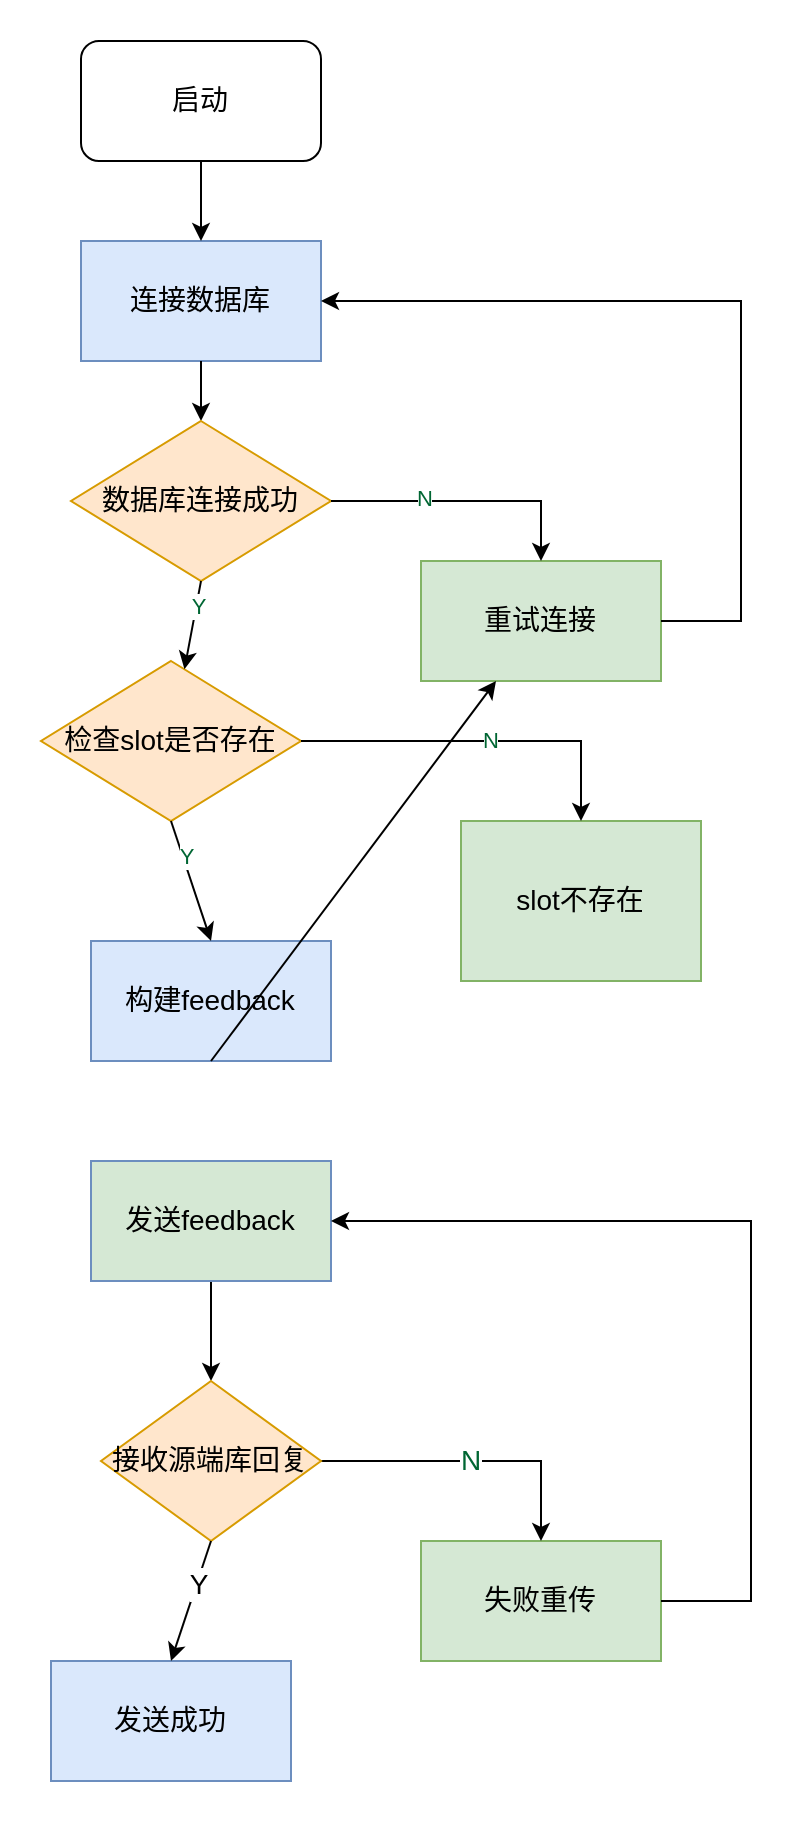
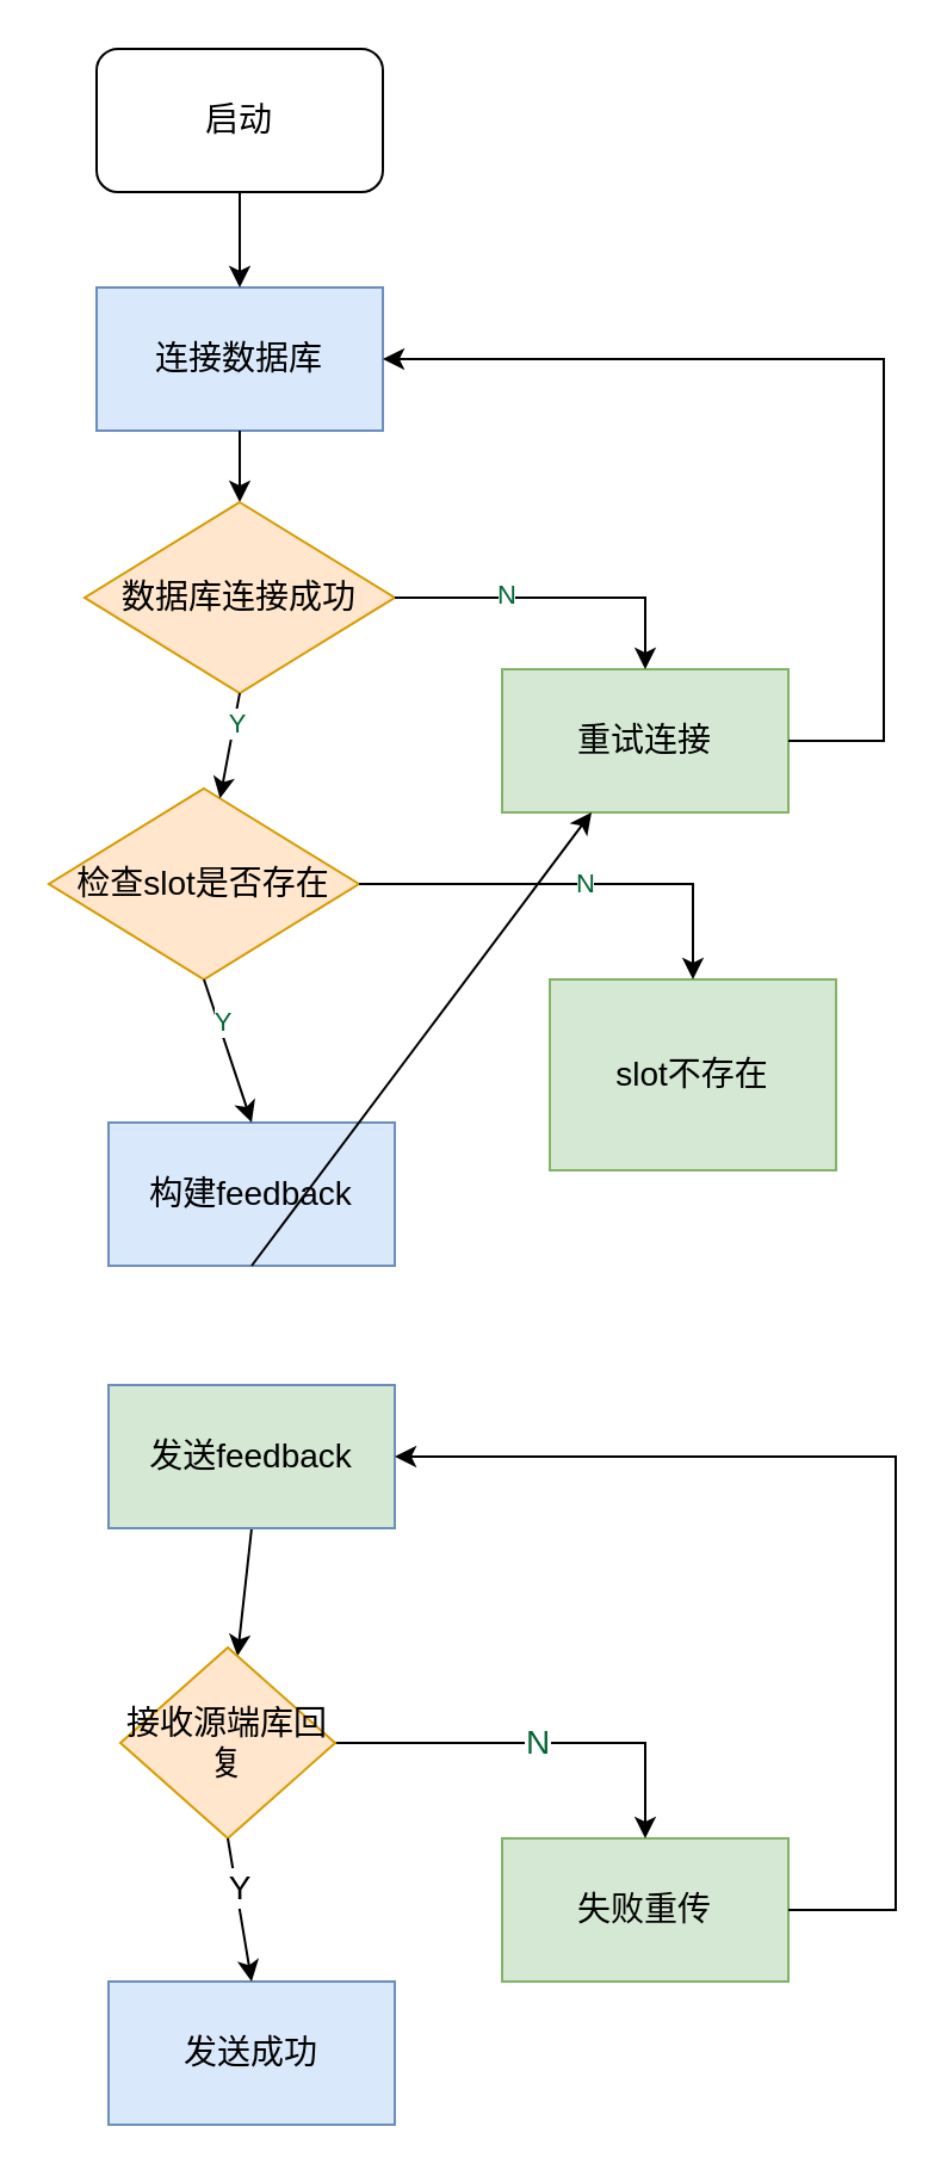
  <mxCell id="0" />
  <mxCell id="1" parent="0" />
  <mxCell id="2" value="&lt;font style=&quot;font-size: 14px&quot;&gt;构建feedback&lt;/font&gt;" style="rounded=0;whiteSpace=wrap;html=1;fillColor=#dae8fc;strokeColor=#6c8ebf;" parent="1" vertex="1"><mxGeometry x="45" y="470" width="120" height="60" as="geometry" /></mxCell>
  <mxCell id="3" value="&lt;font style=&quot;font-size: 14px&quot;&gt;连接数据库&lt;/font&gt;" style="rounded=0;whiteSpace=wrap;html=1;fillColor=#dae8fc;strokeColor=#6c8ebf;" parent="1" vertex="1"><mxGeometry x="40" y="120" width="120" height="60" as="geometry" /></mxCell>
  <mxCell id="4" value="&lt;font style=&quot;font-size: 14px&quot;&gt;检查slot是否存在&lt;/font&gt;" style="rhombus;whiteSpace=wrap;html=1;fillColor=#ffe6cc;strokeColor=#d79b00;" parent="1" vertex="1"><mxGeometry x="20" y="330" width="130" height="80" as="geometry" /></mxCell>
  <mxCell id="5" value="" style="endArrow=classic;html=1;rounded=0;fontColor=#006633;exitX=0.5;exitY=1;exitDx=0;exitDy=0;entryX=0.5;entryY=0;entryDx=0;entryDy=0;" parent="1" source="3" edge="1"><mxGeometry width="50" height="50" relative="1" as="geometry"><mxPoint x="190" y="230" as="sourcePoint" /><mxPoint x="100" y="210" as="targetPoint" /></mxGeometry></mxCell>
  <mxCell id="6" value="" style="endArrow=classic;html=1;rounded=0;fontColor=#006633;exitX=0.5;exitY=1;exitDx=0;exitDy=0;entryX=0.5;entryY=0;entryDx=0;entryDy=0;" parent="1" source="4" target="2" edge="1"><mxGeometry width="50" height="50" relative="1" as="geometry"><mxPoint x="280" y="310" as="sourcePoint" /><mxPoint x="105" y="460" as="targetPoint" /></mxGeometry></mxCell>
  <mxCell id="7" value="Y" style="edgeLabel;html=1;align=center;verticalAlign=middle;resizable=0;points=[];fontColor=#006633;" parent="6" vertex="1" connectable="0"><mxGeometry x="-0.4" y="2" relative="1" as="geometry"><mxPoint as="offset" /></mxGeometry></mxCell>
  <mxCell id="8" value="&lt;font color=&quot;#000000&quot; style=&quot;font-size: 14px&quot;&gt;slot不存在&lt;/font&gt;" style="rounded=0;whiteSpace=wrap;html=1;fillColor=#d5e8d4;strokeColor=#82b366;" parent="1" vertex="1"><mxGeometry x="230" y="410" width="120" height="80" as="geometry" /></mxCell>
  <mxCell id="9" value="" style="endArrow=classic;html=1;rounded=0;fontColor=#006633;entryX=0.5;entryY=0;entryDx=0;entryDy=0;exitX=1;exitY=0.5;exitDx=0;exitDy=0;" parent="1" source="4" target="8" edge="1"><mxGeometry width="50" height="50" relative="1" as="geometry"><mxPoint x="170" y="230" as="sourcePoint" /><mxPoint x="280" y="200" as="targetPoint" /><Array as="points"><mxPoint x="290" y="370" /></Array></mxGeometry></mxCell>
  <mxCell id="10" value="N" style="edgeLabel;html=1;align=center;verticalAlign=middle;resizable=0;points=[];fontColor=#006633;" parent="9" vertex="1" connectable="0"><mxGeometry x="0.04" y="1" relative="1" as="geometry"><mxPoint as="offset" /></mxGeometry></mxCell>
  <mxCell id="11" value="&lt;font style=&quot;font-size: 14px&quot;&gt;数据库连接成功&lt;/font&gt;" style="rhombus;whiteSpace=wrap;html=1;fillColor=#ffe6cc;strokeColor=#d79b00;" parent="1" vertex="1"><mxGeometry x="35" y="210" width="130" height="80" as="geometry" /></mxCell>
  <mxCell id="12" value="" style="endArrow=classic;html=1;rounded=0;fontColor=#006633;exitX=0.5;exitY=1;exitDx=0;exitDy=0;" parent="1" source="11" target="4" edge="1"><mxGeometry width="50" height="50" relative="1" as="geometry"><mxPoint x="280" y="250" as="sourcePoint" /><mxPoint x="330" y="200" as="targetPoint" /></mxGeometry></mxCell>
  <mxCell id="13" value="Y" style="edgeLabel;html=1;align=center;verticalAlign=middle;resizable=0;points=[];fontColor=#006633;" parent="12" vertex="1" connectable="0"><mxGeometry x="-0.418" y="1" relative="1" as="geometry"><mxPoint as="offset" /></mxGeometry></mxCell>
  <mxCell id="14" value="&lt;font color=&quot;#000000&quot; style=&quot;font-size: 14px&quot;&gt;重试连接&lt;/font&gt;" style="rounded=0;whiteSpace=wrap;html=1;fillColor=#d5e8d4;strokeColor=#82b366;" parent="1" vertex="1"><mxGeometry x="210" y="280" width="120" height="60" as="geometry" /></mxCell>
  <mxCell id="15" value="" style="endArrow=classic;html=1;rounded=0;fontColor=#006633;exitX=1;exitY=0.5;exitDx=0;exitDy=0;entryX=0.5;entryY=0;entryDx=0;entryDy=0;" parent="1" source="11" target="14" edge="1"><mxGeometry width="50" height="50" relative="1" as="geometry"><mxPoint x="210" y="250" as="sourcePoint" /><mxPoint x="260" y="200" as="targetPoint" /><Array as="points"><mxPoint x="270" y="250" /></Array></mxGeometry></mxCell>
  <mxCell id="16" value="N" style="edgeLabel;html=1;align=center;verticalAlign=middle;resizable=0;points=[];fontColor=#006633;" parent="15" vertex="1" connectable="0"><mxGeometry x="-0.321" y="2" relative="1" as="geometry"><mxPoint as="offset" /></mxGeometry></mxCell>
  <mxCell id="17" value="&lt;font style=&quot;font-size: 14px&quot;&gt;失败重传&lt;/font&gt;" style="rounded=0;whiteSpace=wrap;html=1;fillColor=#d5e8d4;strokeColor=#82b366;" parent="1" vertex="1"><mxGeometry x="210" y="770" width="120" height="60" as="geometry" /></mxCell>
  <mxCell id="18" value="" style="endArrow=classic;html=1;rounded=0;fontColor=#006633;exitX=0.5;exitY=1;exitDx=0;exitDy=0;" parent="1" source="2" edge="1" target="14"><mxGeometry width="50" height="50" relative="1" as="geometry"><mxPoint x="225" y="620" as="sourcePoint" /><mxPoint x="110" y="610" as="targetPoint" /></mxGeometry></mxCell>
  <mxCell id="19" value="&lt;font style=&quot;font-size: 14px&quot;&gt;&lt;font color=&quot;#000000&quot;&gt;启动&lt;/font&gt;&lt;br&gt;&lt;/font&gt;" style="rounded=1;whiteSpace=wrap;html=1;fontColor=#006633;" parent="1" vertex="1"><mxGeometry x="40" y="20" width="120" height="60" as="geometry" /></mxCell>
  <mxCell id="20" value="" style="endArrow=classic;html=1;rounded=0;fontColor=#006633;exitX=0.5;exitY=1;exitDx=0;exitDy=0;entryX=0.5;entryY=0;entryDx=0;entryDy=0;" parent="1" source="19" target="3" edge="1"><mxGeometry width="50" height="50" relative="1" as="geometry"><mxPoint x="280" y="120" as="sourcePoint" /><mxPoint x="330" y="70" as="targetPoint" /></mxGeometry></mxCell>
  <mxCell id="21" value="N" style="endArrow=classic;html=1;rounded=0;fontSize=14;fontColor=#006633;entryX=0.5;entryY=0;entryDx=0;entryDy=0;exitX=1;exitY=0.5;exitDx=0;exitDy=0;" parent="1" source="25" target="17" edge="1"><mxGeometry width="50" height="50" relative="1" as="geometry"><mxPoint x="215" y="643" as="sourcePoint" /><mxPoint x="105" y="540" as="targetPoint" /><Array as="points"><mxPoint x="270" y="730" /></Array></mxGeometry></mxCell>
- <mxCell id="22" value="&lt;font style=&quot;font-size: 14px&quot;&gt;发送成功&lt;/font&gt;" style="rounded=0;whiteSpace=wrap;html=1;fillColor=#dae8fc;strokeColor=#6c8ebf;" parent="1" vertex="1"><mxGeometry x="25" y="830" width="120" height="60" as="geometry" /></mxCell>
+ <mxCell id="22" value="&lt;font style=&quot;font-size: 14px&quot;&gt;发送成功&lt;/font&gt;" style="rounded=0;whiteSpace=wrap;html=1;fillColor=#dae8fc;strokeColor=#6c8ebf;" parent="1" vertex="1"><mxGeometry x="45" y="830" width="120" height="60" as="geometry" /></mxCell>
  <mxCell id="23" value="" style="endArrow=classic;html=1;rounded=0;fontSize=14;fontColor=#006633;exitX=0.5;exitY=1;exitDx=0;exitDy=0;" parent="1" source="24" target="25" edge="1"><mxGeometry width="50" height="50" relative="1" as="geometry"><mxPoint x="110" y="690" as="sourcePoint" /><mxPoint x="175" y="670" as="targetPoint" /></mxGeometry></mxCell>
  <mxCell id="24" value="&lt;font style=&quot;font-size: 14px&quot;&gt;发送feedback&lt;/font&gt;" style="rounded=0;whiteSpace=wrap;html=1;fillColor=#d5e8d4;strokeColor=#6c8ebf;" parent="1" vertex="1"><mxGeometry x="45" y="580" width="120" height="60" as="geometry" /></mxCell>
- <mxCell id="25" value="接收源端库回复" style="rhombus;whiteSpace=wrap;html=1;fontSize=14;fillColor=#ffe6cc;strokeColor=#d79b00;" parent="1" vertex="1"><mxGeometry x="50" y="690" width="110" height="80" as="geometry" /></mxCell>
+ <mxCell id="25" value="接收源端库回复" style="rhombus;whiteSpace=wrap;html=1;fontSize=14;fillColor=#ffe6cc;strokeColor=#d79b00;" parent="1" vertex="1"><mxGeometry x="50" y="690" width="90" height="80" as="geometry" /></mxCell>
  <mxCell id="26" value="" style="endArrow=classic;html=1;rounded=0;fontSize=14;fontColor=#006633;exitX=0.5;exitY=1;exitDx=0;exitDy=0;entryX=0.5;entryY=0;entryDx=0;entryDy=0;" parent="1" source="25" target="22" edge="1"><mxGeometry width="50" height="50" relative="1" as="geometry"><mxPoint x="145" y="840" as="sourcePoint" /><mxPoint x="195" y="790" as="targetPoint" /><Array as="points" /></mxGeometry></mxCell>
  <mxCell id="27" value="Y" style="edgeLabel;html=1;align=center;verticalAlign=middle;resizable=0;points=[];fontSize=14;fontColor=#000000;" vertex="1" connectable="0" parent="26"><mxGeometry x="-0.3" y="1" relative="1" as="geometry"><mxPoint as="offset" /></mxGeometry></mxCell>
  <mxCell id="28" value="" style="endArrow=classic;html=1;rounded=0;fontSize=14;fontColor=#006633;exitX=1;exitY=0.5;exitDx=0;exitDy=0;entryX=1;entryY=0.5;entryDx=0;entryDy=0;" parent="1" source="17" target="24" edge="1"><mxGeometry width="50" height="50" relative="1" as="geometry"><mxPoint x="-15" y="840" as="sourcePoint" /><mxPoint x="35" y="790" as="targetPoint" /><Array as="points"><mxPoint x="375" y="800" /><mxPoint x="375" y="610" /></Array></mxGeometry></mxCell>
  <mxCell id="29" value="" style="endArrow=classic;html=1;rounded=0;fontSize=14;fontColor=#006633;exitX=1;exitY=0.5;exitDx=0;exitDy=0;entryX=1;entryY=0.5;entryDx=0;entryDy=0;" parent="1" source="14" target="3" edge="1"><mxGeometry width="50" height="50" relative="1" as="geometry"><mxPoint x="390" y="300" as="sourcePoint" /><mxPoint x="440" y="250" as="targetPoint" /><Array as="points"><mxPoint x="370" y="310" /><mxPoint x="370" y="150" /></Array></mxGeometry></mxCell>
